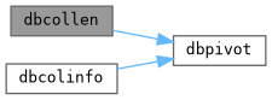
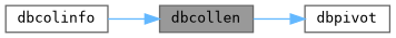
  digraph {
    fontname="DejaVu Sans Mono"
    rankdir=RL
    node [color=grey40 fillcolor=white fontname="DejaVu Sans Mono" fontsize=10 shape=box style=filled]
    edge [color=steelblue1 dir=back fontname="DejaVu Sans Mono" fontsize=10 labelfontname=Helvetica labelfontsize=10 style=solid]
    n1 [color=gray40 fillcolor=grey60 fontcolor=black height=0.2 label=dbcollen width=0.4]
    n2 [height=0.2 label=dbcolinfo width=0.4]
    n3 [height=0.2 label=dbpivot width=0.4]
-   n3 -> n2
+   n1 -> n2
    n3 -> n1
  }
